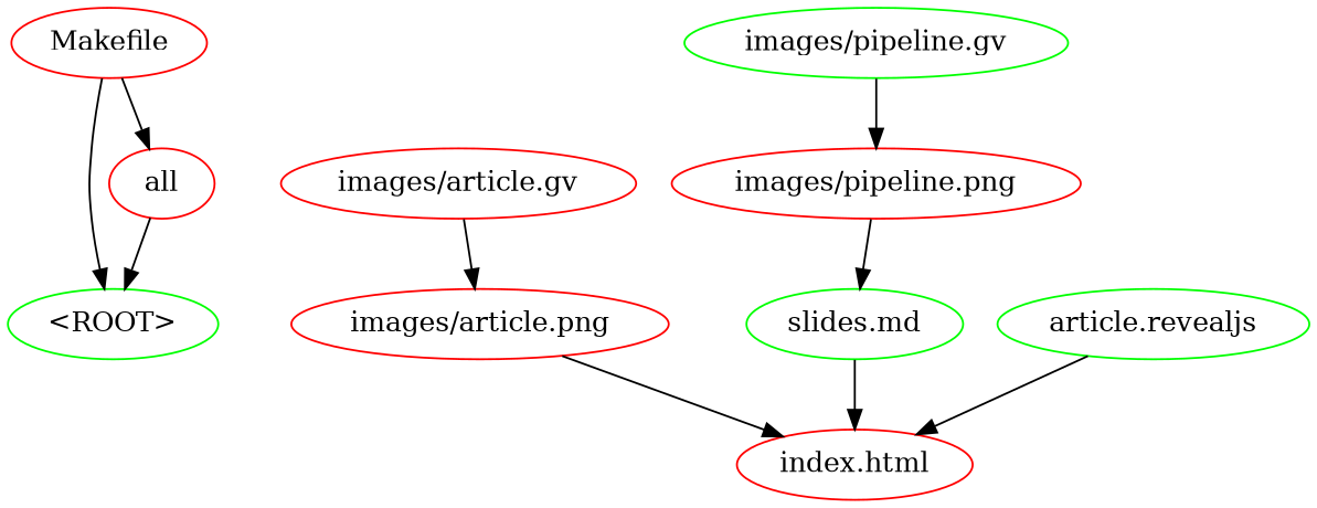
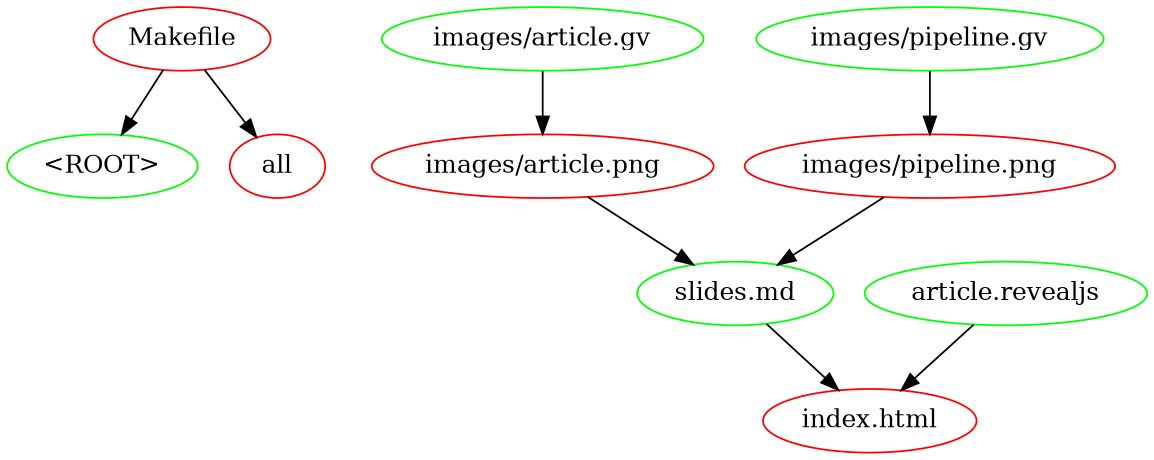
  digraph {
    node [color=green]
    n1 [label="<ROOT>"]
    n2 [color=red label=Makefile]
    n3 [color=red label=all]
-   n4 [color=red label="images/article.gv"]
+   n4 [label="images/article.gv"]
    n5 [color=red label="images/article.png"]
    n6 [color=red label="index.html"]
    n7 [label="images/pipeline.gv"]
    n8 [color=red label="images/pipeline.png"]
    n9 [label="slides.md"]
    n10 [label="article.revealjs"]
    n2 -> n1
    n2 -> n3
-   n3 -> n1
    n4 -> n5
-   n5 -> n6
+   n5 -> n9
    n7 -> n8
    n8 -> n9
    n9 -> n6
    n10 -> n6
  }
